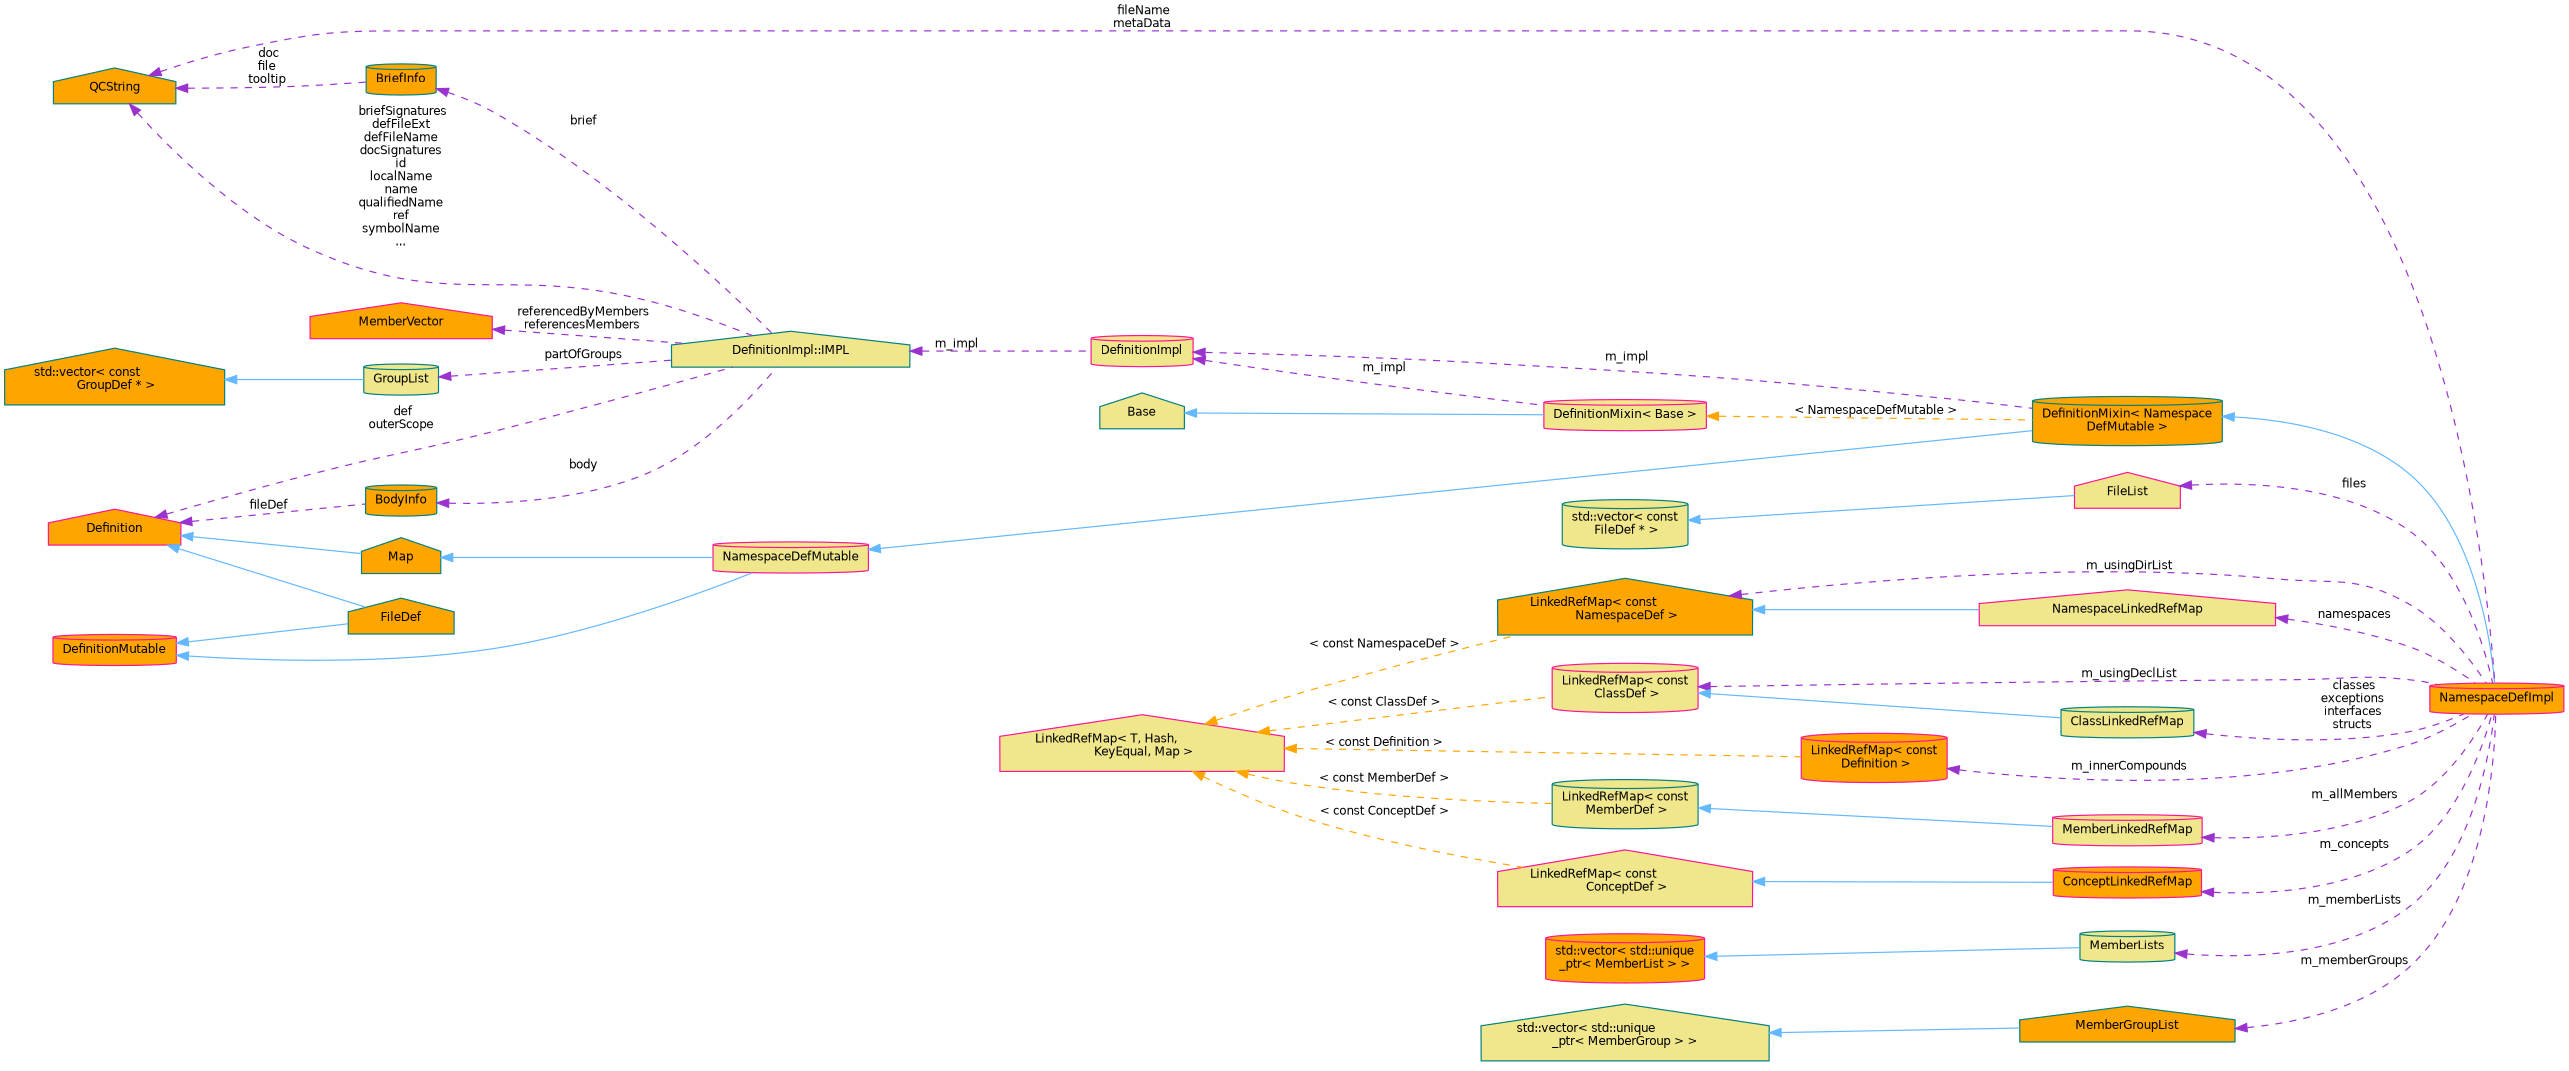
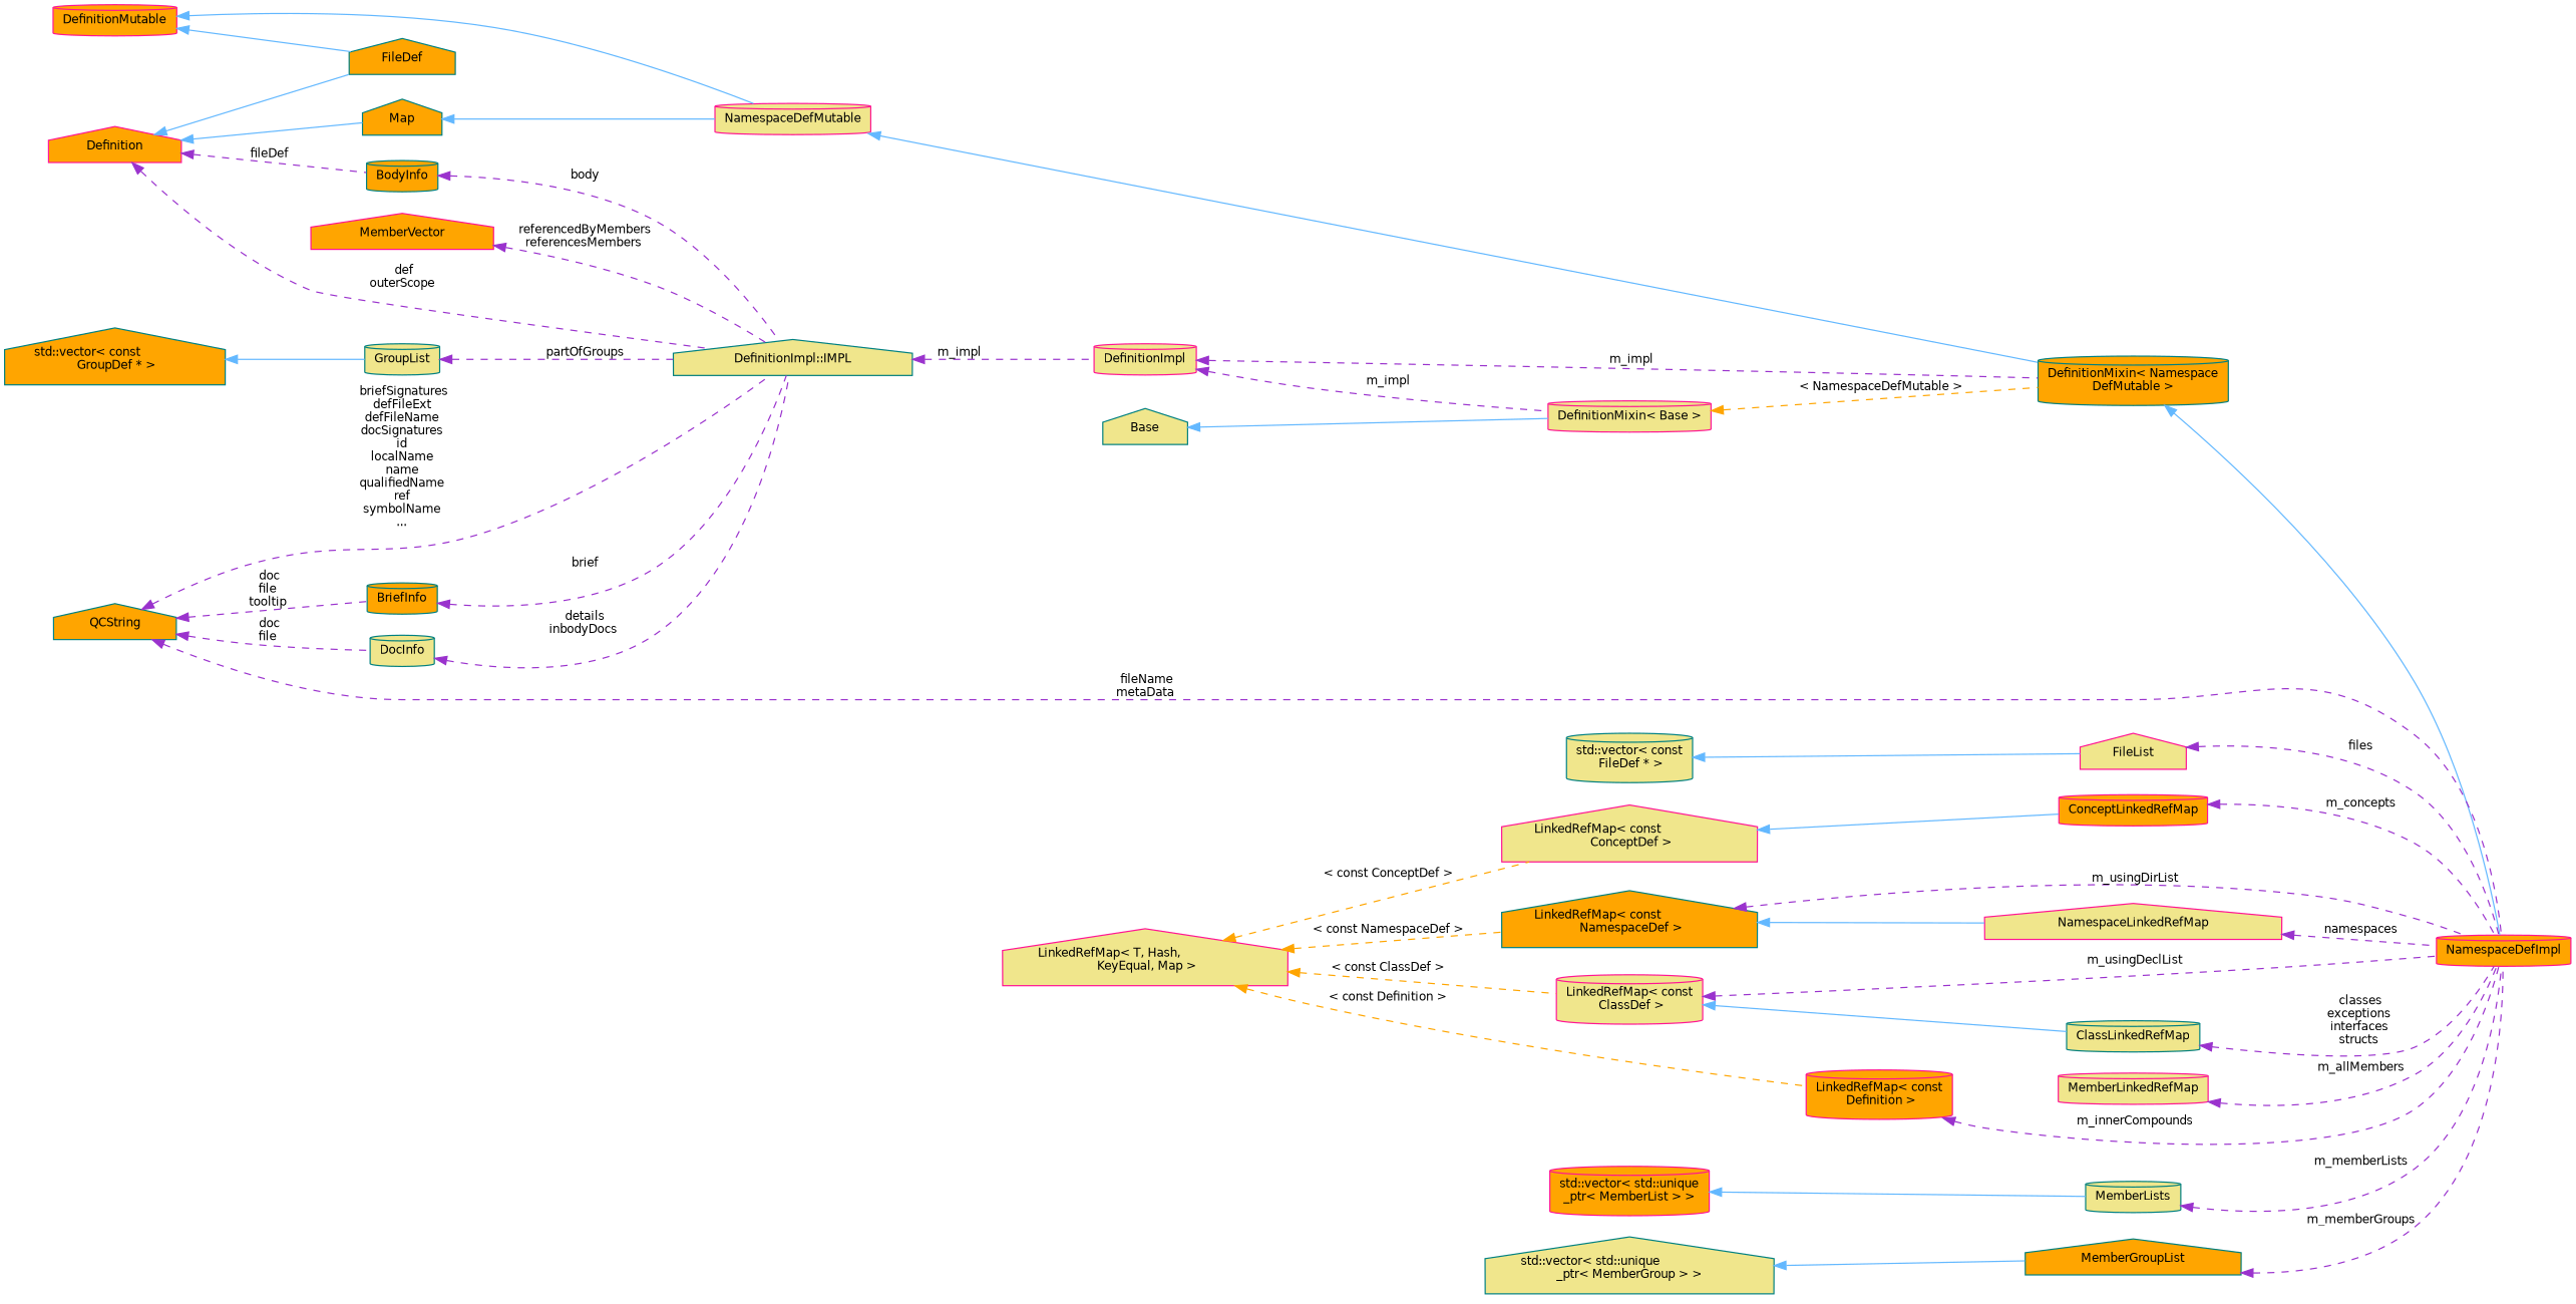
  digraph {
    rankdir=LR
    node [color=teal fillcolor=khaki fontname=Helvetica fontsize=10 shape=cylinder style=filled]
    edge [color=darkorchid3 dir=back fontname=Helvetica fontsize=10 labelfontname=Helvetica labelfontsize=10 style=dashed]
    n1 [color=deeppink fillcolor=orange fontcolor=black height=0.2 label=NamespaceDefImpl width=0.4]
    n2 [fillcolor=orange height=0.2 label="DefinitionMixin\< Namespace\lDefMutable \>" width=0.4]
    n3 [color=deeppink height=0.2 label=NamespaceDefMutable width=0.4]
    n4 [color=deeppink fillcolor=orange height=0.2 label=DefinitionMutable width=0.4]
    n5 [fillcolor=orange height=0.2 label=FileDef shape=house width=0.4]
    n6 [fillcolor=orange height=0.2 label=Map shape=house width=0.4]
    n7 [color=deeppink fillcolor=orange height=0.2 label=Definition shape=house width=0.4]
    n8 [height=0.2 label="DefinitionImpl::IMPL" shape=house width=0.4]
    n9 [fillcolor=orange height=0.2 label=BodyInfo width=0.4]
    n10 [color=deeppink height=0.2 label=DefinitionImpl width=0.4]
    n11 [color=deeppink height=0.2 label="DefinitionMixin\< Base \>" width=0.4]
    n12 [height=0.2 label=GroupList width=0.4]
    n13 [fillcolor=orange height=0.2 label="std::vector\< const\l GroupDef * \>" shape=house width=0.4]
+   n14 [height=0.2 label=DocInfo width=0.4]
    n15 [fillcolor=orange height=0.2 label=QCString shape=house width=0.4]
    n16 [fillcolor=orange height=0.2 label=BriefInfo width=0.4]
    n17 [color=deeppink fillcolor=orange height=0.2 label=MemberVector shape=house width=0.4]
    n18 [height=0.2 label=Base shape=house width=0.4]
    n19 [color=deeppink height=0.2 label=FileList shape=house width=0.4]
    n20 [height=0.2 label="std::vector\< const\l FileDef * \>" width=0.4]
    n21 [fillcolor=orange height=0.2 label="LinkedRefMap\< const\l NamespaceDef \>" shape=house width=0.4]
    n22 [color=deeppink height=0.2 label=NamespaceLinkedRefMap shape=house width=0.4]
    n23 [color=deeppink height=0.2 label="LinkedRefMap\< T, Hash,\l KeyEqual, Map \>" shape=house width=0.4]
    n24 [color=deeppink height=0.2 label="LinkedRefMap\< const\l ClassDef \>" width=0.4]
    n25 [color=deeppink fillcolor=orange height=0.2 label="LinkedRefMap\< const\l Definition \>" width=0.4]
-   n26 [height=0.2 label="LinkedRefMap\< const\l MemberDef \>" width=0.4]
    n27 [color=deeppink height=0.2 label="LinkedRefMap\< const\l ConceptDef \>" shape=house width=0.4]
    n28 [height=0.2 label=ClassLinkedRefMap width=0.4]
    n29 [color=deeppink height=0.2 label=MemberLinkedRefMap width=0.4]
    n30 [color=deeppink fillcolor=orange height=0.2 label=ConceptLinkedRefMap width=0.4]
    n31 [height=0.2 label=MemberLists width=0.4]
    n32 [color=deeppink fillcolor=orange height=0.2 label="std::vector\< std::unique\l_ptr\< MemberList \> \>" width=0.4]
    n33 [fillcolor=orange height=0.2 label=MemberGroupList shape=house width=0.4]
    n34 [height=0.2 label="std::vector\< std::unique\l_ptr\< MemberGroup \> \>" shape=house width=0.4]
    n2 -> n1 [color=steelblue1 style=solid]
    n3 -> n2 [color=steelblue1 style=solid]
    n4 -> n3 [color=steelblue1 style=solid]
    n4 -> n5 [color=steelblue1 style=solid]
    n6 -> n3 [color=steelblue1 style=solid]
    n7 -> n5 [color=steelblue1 style=solid]
    n7 -> n6 [color=steelblue1 style=solid]
    n7 -> n8 [label=" def\nouterScope"]
    n7 -> n9 [label=" fileDef"]
    n8 -> n10 [label=" m_impl"]
    n9 -> n8 [label=" body"]
    n10 -> n2 [label=" m_impl"]
    n10 -> n11 [label=" m_impl"]
    n11 -> n2 [color=orange label=" \< NamespaceDefMutable \>"]
    n12 -> n8 [label=" partOfGroups"]
    n13 -> n12 [color=steelblue1 style=solid]
+   n14 -> n8 [label=" details\ninbodyDocs"]
    n15 -> n1 [label=" fileName\nmetaData"]
    n15 -> n8 [label=" briefSignatures\ndefFileExt\ndefFileName\ndocSignatures\nid\nlocalName\nname\nqualifiedName\nref\nsymbolName\n..."]
+   n15 -> n14 [label=" doc\nfile"]
    n15 -> n16 [label=" doc\nfile\ntooltip"]
    n16 -> n8 [label=" brief"]
    n17 -> n8 [label=" referencedByMembers\nreferencesMembers"]
    n18 -> n11 [color=steelblue1 style=solid]
    n19 -> n1 [label=" files"]
    n20 -> n19 [color=steelblue1 style=solid]
    n21 -> n1 [label=" m_usingDirList"]
    n21 -> n22 [color=steelblue1 style=solid]
    n22 -> n1 [label=" namespaces"]
    n23 -> n21 [color=orange label=" \< const NamespaceDef \>"]
    n23 -> n24 [color=orange label=" \< const ClassDef \>"]
    n23 -> n25 [color=orange label=" \< const Definition \>"]
-   n23 -> n26 [color=orange label=" \< const MemberDef \>"]
    n23 -> n27 [color=orange label=" \< const ConceptDef \>"]
    n24 -> n1 [label=" m_usingDeclList"]
    n24 -> n28 [color=steelblue1 style=solid]
    n25 -> n1 [label=" m_innerCompounds"]
-   n26 -> n29 [color=steelblue1 style=solid]
    n27 -> n30 [color=steelblue1 style=solid]
    n28 -> n1 [label=" classes\nexceptions\ninterfaces\nstructs"]
    n29 -> n1 [label=" m_allMembers"]
    n30 -> n1 [label=" m_concepts"]
    n31 -> n1 [label=" m_memberLists"]
    n32 -> n31 [color=steelblue1 style=solid]
    n33 -> n1 [label=" m_memberGroups"]
    n34 -> n33 [color=steelblue1 style=solid]
  }
